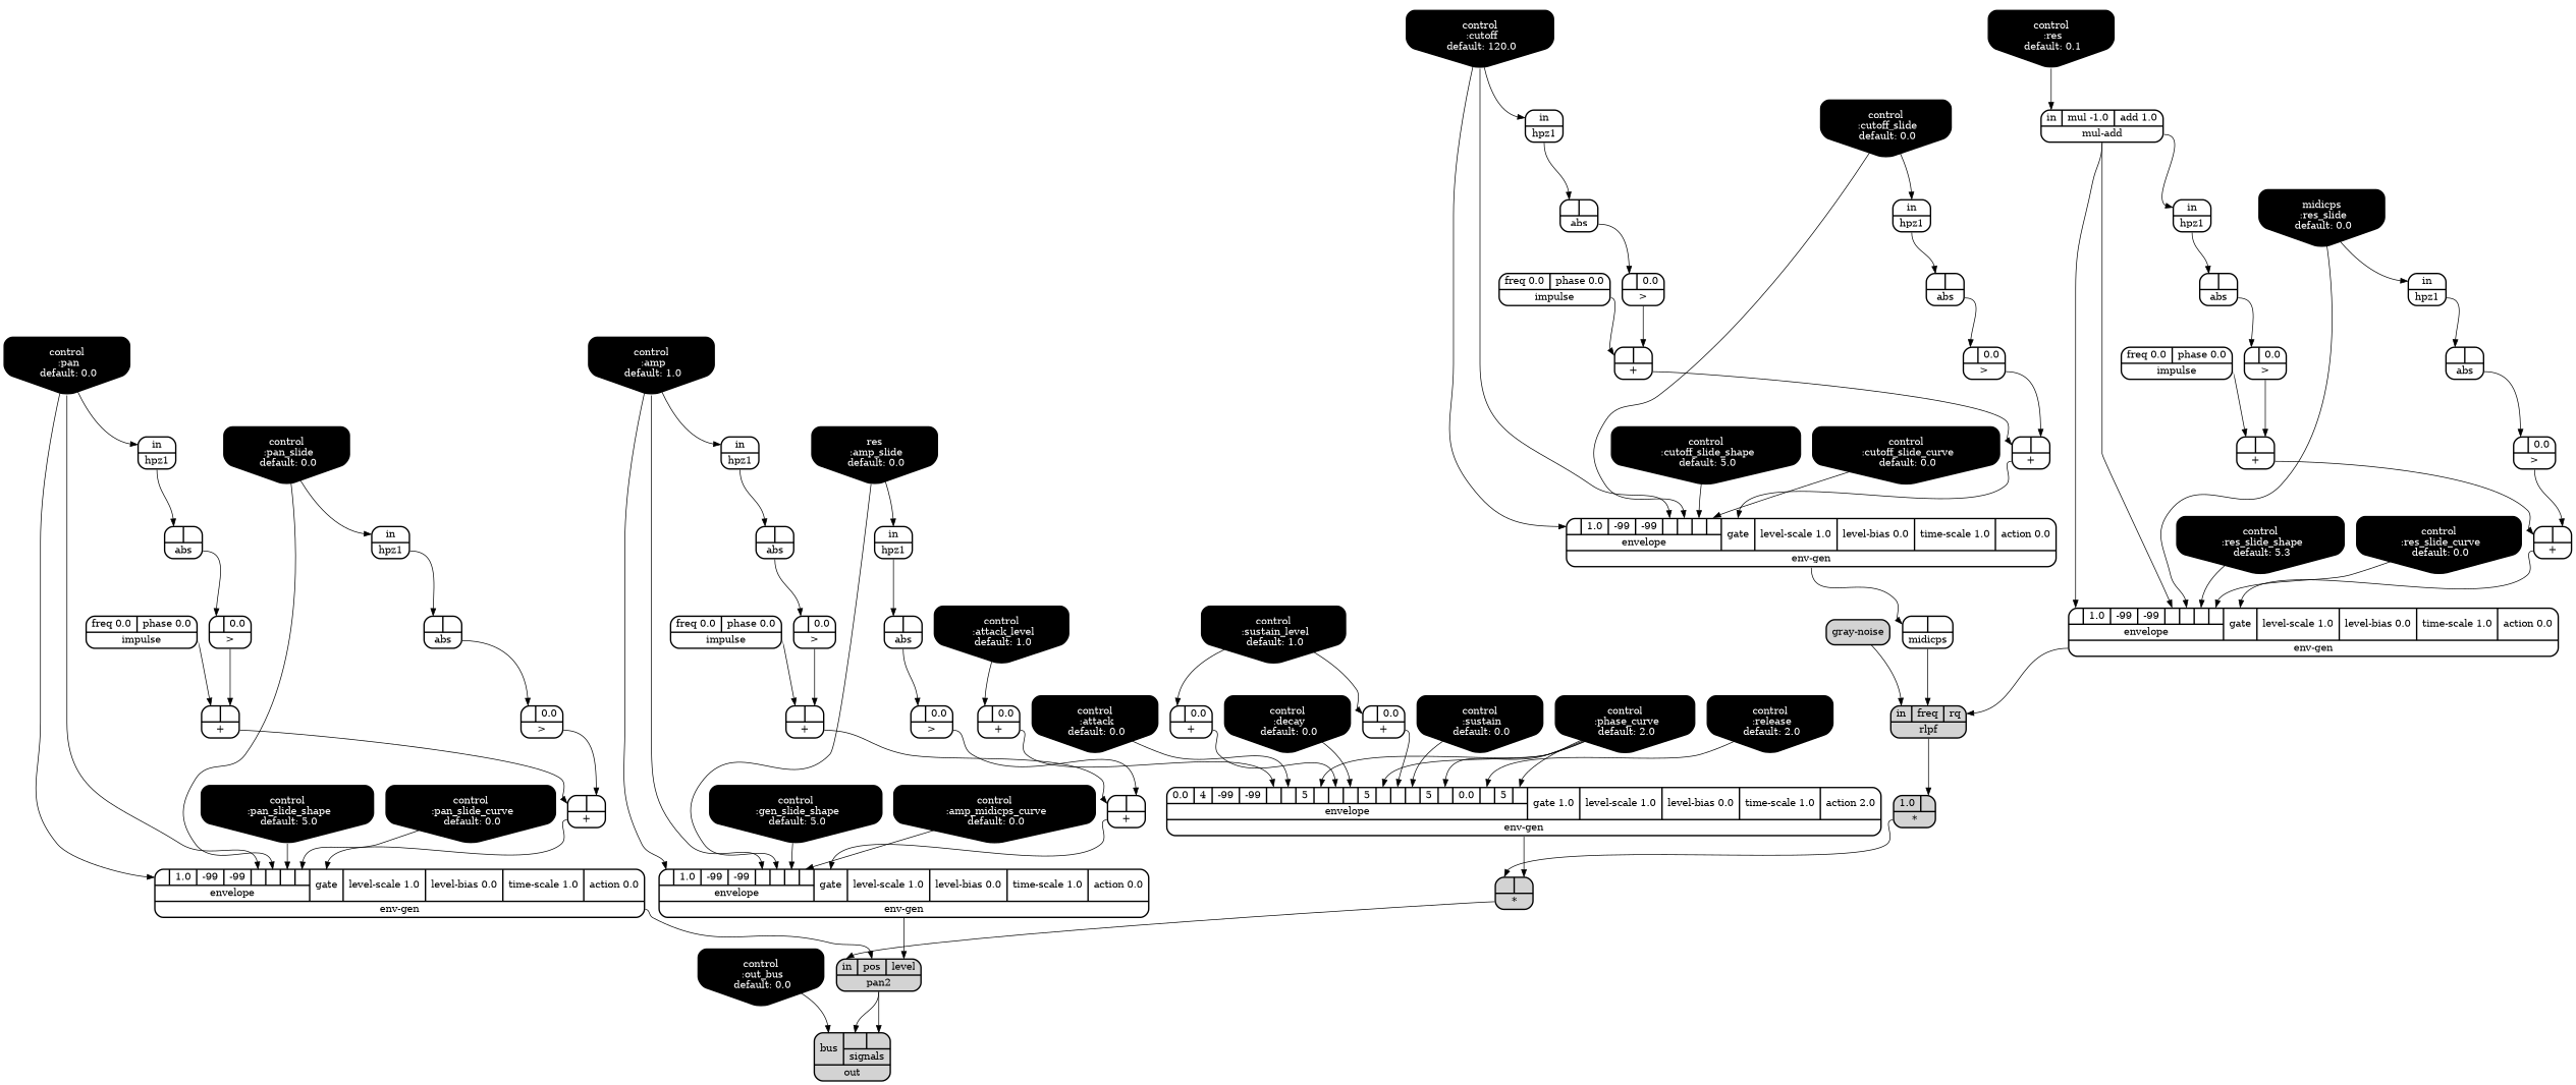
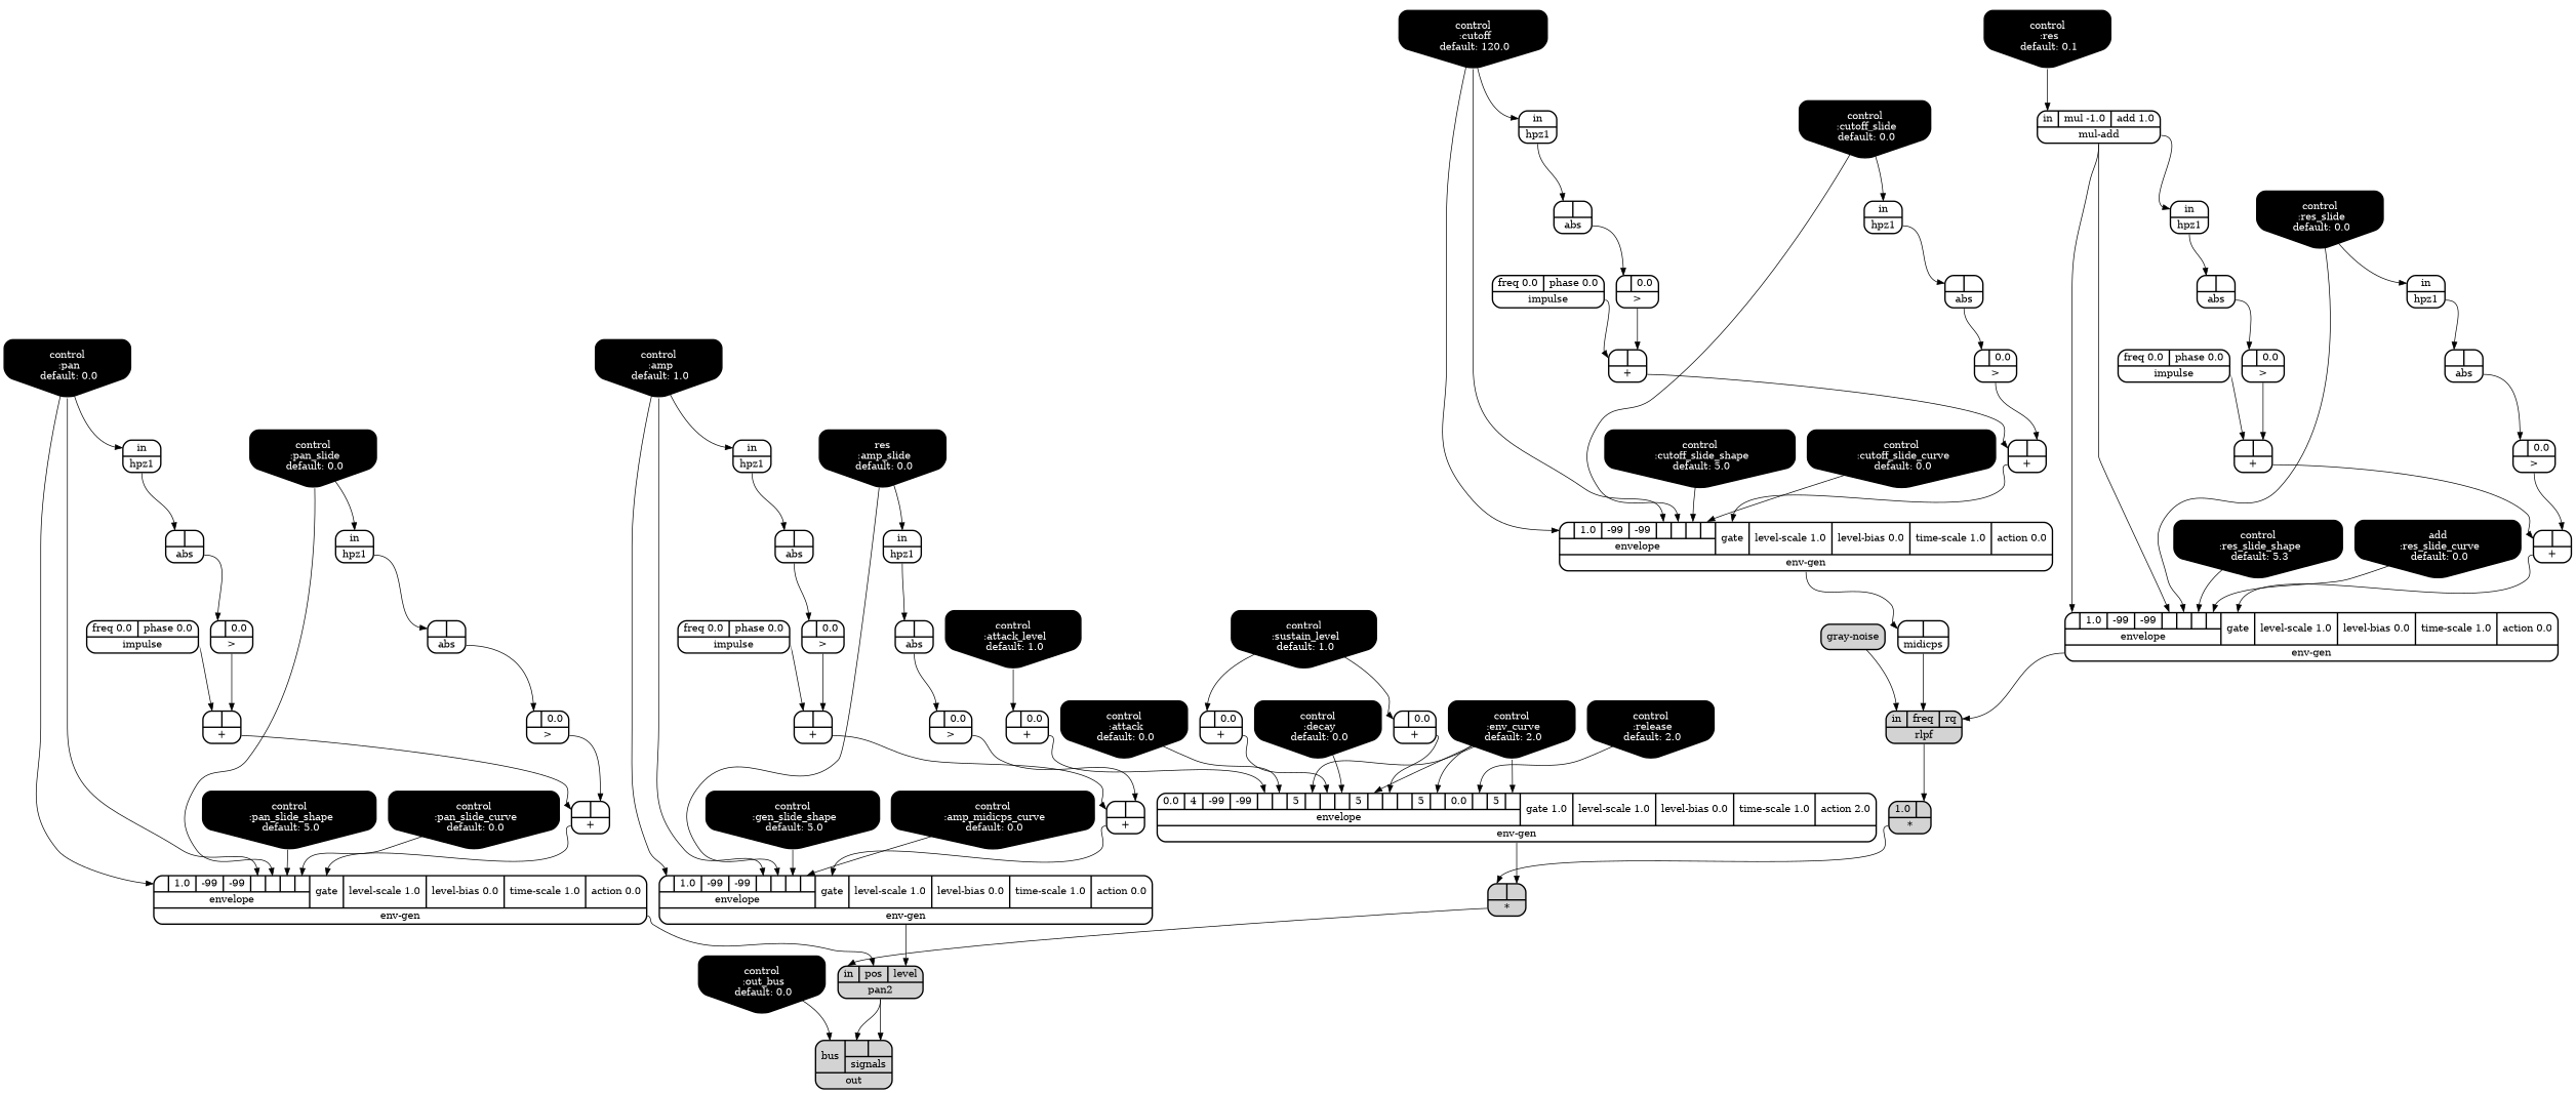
  digraph {
    node [rankdir=LR shape=record style="bold, rounded"]
    edge [headport=a tailport=__UG_NAME__]
    n1 [label="{{ <a> 1.0|<b> } |<__UG_NAME__>* }" style="filled, bold, rounded"]
    n2 [label="{{ <a> |<b> } |<__UG_NAME__>* }" style="filled, bold, rounded"]
    n3 [label="{{ <in> in|<pos> pos|<level> level} |<__UG_NAME__>pan2 }" style="filled, bold, rounded"]
    n4 [label="{{ <bus> bus|{{<signals___pan2___0>|<signals___pan2___1>}|signals}} |<__UG_NAME__>out }" style="filled, bold, rounded"]
    n5 [label="{{ <a> |<b> } |<__UG_NAME__>+ }"]
    n6 [label="{{ <a> |<b> } |<__UG_NAME__>+ }"]
    n7 [label="{{ {{<envelope___control___0>|1.0|-99|-99|<envelope___control___4>|<envelope___control___5>|<envelope___control___6>|<envelope___control___7>}|envelope}|<gate> gate|<level____scale> level-scale 1.0|<level____bias> level-bias 0.0|<time____scale> time-scale 1.0|<action> action 0.0} |<__UG_NAME__>env-gen }"]
    n8 [label="{{ <a> |<b> } |<__UG_NAME__>midicps }"]
    n9 [label="{{ <a> |<b> } |<__UG_NAME__>+ }"]
    n10 [label="{{ <a> |<b> } |<__UG_NAME__>+ }"]
    n11 [label="{{ {{<envelope___mul____add___0>|1.0|-99|-99|<envelope___mul____add___4>|<envelope___control___5>|<envelope___control___6>|<envelope___control___7>}|envelope}|<gate> gate|<level____scale> level-scale 1.0|<level____bias> level-bias 0.0|<time____scale> time-scale 1.0|<action> action 0.0} |<__UG_NAME__>env-gen }"]
    n12 [label="{{ <in> in|<freq> freq|<rq> rq} |<__UG_NAME__>rlpf }" style="filled, bold, rounded"]
    n13 [label="{{ <a> |<b> 0.0} |<__UG_NAME__>+ }"]
    n14 [label="{{ {{0.0|4|-99|-99|<envelope___binary____op____u____gen___4>|<envelope___control___5>|5|<envelope___control___7>|<envelope___binary____op____u____gen___8>|<envelope___control___9>|5|<envelope___control___11>|<envelope___binary____op____u____gen___12>|<envelope___control___13>|5|<envelope___control___15>|0.0|<envelope___control___17>|5|<envelope___control___19>}|envelope}|<gate> gate 1.0|<level____scale> level-scale 1.0|<level____bias> level-bias 0.0|<time____scale> time-scale 1.0|<action> action 2.0} |<__UG_NAME__>env-gen }"]
    n15 [label="{{ <a> |<b> 0.0} |<__UG_NAME__>+ }"]
    n16 [label="{{ <a> |<b> 0.0} |<__UG_NAME__>+ }"]
    n17 [label="{{ <a> |<b> } |<__UG_NAME__>+ }"]
    n18 [label="{{ <a> |<b> } |<__UG_NAME__>+ }"]
    n19 [label="{{ {{<envelope___control___0>|1.0|-99|-99|<envelope___control___4>|<envelope___control___5>|<envelope___control___6>|<envelope___control___7>}|envelope}|<gate> gate|<level____scale> level-scale 1.0|<level____bias> level-bias 0.0|<time____scale> time-scale 1.0|<action> action 0.0} |<__UG_NAME__>env-gen }"]
    n20 [label="{{ <a> |<b> } |<__UG_NAME__>+ }"]
    n21 [label="{{ <a> |<b> } |<__UG_NAME__>+ }"]
    n22 [label="{{ {{<envelope___control___0>|1.0|-99|-99|<envelope___control___4>|<envelope___control___5>|<envelope___control___6>|<envelope___control___7>}|envelope}|<gate> gate|<level____scale> level-scale 1.0|<level____bias> level-bias 0.0|<time____scale> time-scale 1.0|<action> action 0.0} |<__UG_NAME__>env-gen }"]
    n23 [label="{{ <a> |<b> 0.0} |<__UG_NAME__>\> }"]
    n24 [label="{{ <a> |<b> 0.0} |<__UG_NAME__>\> }"]
    n25 [label="{{ <a> |<b> 0.0} |<__UG_NAME__>\> }"]
    n26 [label="{{ <a> |<b> 0.0} |<__UG_NAME__>\> }"]
    n27 [label="{{ <a> |<b> 0.0} |<__UG_NAME__>\> }"]
    n28 [label="{{ <a> |<b> 0.0} |<__UG_NAME__>\> }"]
    n29 [label="{{ <a> |<b> 0.0} |<__UG_NAME__>\> }"]
    n30 [label="{{ <a> |<b> 0.0} |<__UG_NAME__>\> }"]
    n31 [label="{{ <a> |<b> } |<__UG_NAME__>abs }"]
    n32 [label="{{ <a> |<b> } |<__UG_NAME__>abs }"]
    n33 [label="{{ <a> |<b> } |<__UG_NAME__>abs }"]
    n34 [label="{{ <a> |<b> } |<__UG_NAME__>abs }"]
    n35 [label="{{ <a> |<b> } |<__UG_NAME__>abs }"]
    n36 [label="{{ <a> |<b> } |<__UG_NAME__>abs }"]
    n37 [label="{{ <a> |<b> } |<__UG_NAME__>abs }"]
    n38 [label="{{ <a> |<b> } |<__UG_NAME__>abs }"]
    n39 [fillcolor=black fontcolor=white label="control\n :amp\n default: 1.0" shape=invhouse style="rounded, filled, bold" rankdir=""]
    n40 [label="{{ <in> in} |<__UG_NAME__>hpz1 }"]
    n41 [fillcolor=black fontcolor=white label="res\n :amp_slide\n default: 0.0" shape=invhouse style="rounded, filled, bold" rankdir=""]
    n42 [label="{{ <in> in} |<__UG_NAME__>hpz1 }"]
    n43 [fillcolor=black fontcolor=white label="control\n :gen_slide_shape\n default: 5.0" shape=invhouse style="rounded, filled, bold" rankdir=""]
    n44 [fillcolor=black fontcolor=white label="control\n :amp_midicps_curve\n default: 0.0" shape=invhouse style="rounded, filled, bold" rankdir=""]
    n45 [fillcolor=black fontcolor=white label="control\n :pan\n default: 0.0" shape=invhouse style="rounded, filled, bold" rankdir=""]
    n46 [label="{{ <in> in} |<__UG_NAME__>hpz1 }"]
    n47 [fillcolor=black fontcolor=white label="control\n :pan_slide\n default: 0.0" shape=invhouse style="rounded, filled, bold" rankdir=""]
    n48 [label="{{ <in> in} |<__UG_NAME__>hpz1 }"]
    n49 [fillcolor=black fontcolor=white label="control\n :pan_slide_shape\n default: 5.0" shape=invhouse style="rounded, filled, bold" rankdir=""]
    n50 [fillcolor=black fontcolor=white label="control\n :pan_slide_curve\n default: 0.0" shape=invhouse style="rounded, filled, bold" rankdir=""]
    n51 [fillcolor=black fontcolor=white label="control\n :attack\n default: 0.0" shape=invhouse style="rounded, filled, bold" rankdir=""]
-   n52 [fillcolor=black fontcolor=white label="control\n :sustain\n default: 0.0" shape=invhouse style="rounded, filled, bold" rankdir=""]
    n53 [fillcolor=black fontcolor=white label="control\n :decay\n default: 0.0" shape=invhouse style="rounded, filled, bold" rankdir=""]
    n54 [fillcolor=black fontcolor=white label="control\n :release\n default: 2.0" shape=invhouse style="rounded, filled, bold" rankdir=""]
    n55 [fillcolor=black fontcolor=white label="control\n :attack_level\n default: 1.0" shape=invhouse style="rounded, filled, bold" rankdir=""]
    n56 [fillcolor=black fontcolor=white label="control\n :sustain_level\n default: 1.0" shape=invhouse style="rounded, filled, bold" rankdir=""]
-   n57 [fillcolor=black fontcolor=white label="control\n :phase_curve\n default: 2.0" shape=invhouse style="rounded, filled, bold" rankdir=""]
+   n57 [fillcolor=black fontcolor=white label="control\n :env_curve\n default: 2.0" shape=invhouse style="rounded, filled, bold" rankdir=""]
    n58 [fillcolor=black fontcolor=white label="control\n :cutoff\n default: 120.0" shape=invhouse style="rounded, filled, bold" rankdir=""]
    n59 [label="{{ <in> in} |<__UG_NAME__>hpz1 }"]
    n60 [fillcolor=black fontcolor=white label="control\n :cutoff_slide\n default: 0.0" shape=invhouse style="rounded, filled, bold" rankdir=""]
    n61 [label="{{ <in> in} |<__UG_NAME__>hpz1 }"]
    n62 [fillcolor=black fontcolor=white label="control\n :cutoff_slide_shape\n default: 5.0" shape=invhouse style="rounded, filled, bold" rankdir=""]
    n63 [fillcolor=black fontcolor=white label="control\n :cutoff_slide_curve\n default: 0.0" shape=invhouse style="rounded, filled, bold" rankdir=""]
    n64 [fillcolor=black fontcolor=white label="control\n :res\n default: 0.1" shape=invhouse style="rounded, filled, bold" rankdir=""]
    n65 [label="{{ <in> in|<mul> mul -1.0|<add> add 1.0} |<__UG_NAME__>mul-add }"]
    n66 [label="{{ <in> in} |<__UG_NAME__>hpz1 }"]
-   n67 [fillcolor=black fontcolor=white label="midicps\n :res_slide\n default: 0.0" shape=invhouse style="rounded, filled, bold" rankdir=""]
+   n67 [fillcolor=black fontcolor=white label="control\n :res_slide\n default: 0.0" shape=invhouse style="rounded, filled, bold" rankdir=""]
    n68 [label="{{ <in> in} |<__UG_NAME__>hpz1 }"]
    n69 [fillcolor=black fontcolor=white label="control\n :res_slide_shape\n default: 5.3" shape=invhouse style="rounded, filled, bold" rankdir=""]
-   n70 [fillcolor=black fontcolor=white label="control\n :res_slide_curve\n default: 0.0" shape=invhouse style="rounded, filled, bold" rankdir=""]
+   n70 [fillcolor=black fontcolor=white label="add\n :res_slide_curve\n default: 0.0" shape=invhouse style="rounded, filled, bold" rankdir=""]
    n71 [fillcolor=black fontcolor=white label="control\n :out_bus\n default: 0.0" shape=invhouse style="rounded, filled, bold" rankdir=""]
    n72 [label="{<__UG_NAME__>gray-noise }" style="filled, bold, rounded"]
    n73 [label="{{ <freq> freq 0.0|<phase> phase 0.0} |<__UG_NAME__>impulse }"]
    n74 [label="{{ <freq> freq 0.0|<phase> phase 0.0} |<__UG_NAME__>impulse }"]
    n75 [label="{{ <freq> freq 0.0|<phase> phase 0.0} |<__UG_NAME__>impulse }"]
    n76 [label="{{ <freq> freq 0.0|<phase> phase 0.0} |<__UG_NAME__>impulse }"]
    n1 -> n2
    n2 -> n3 [headport=in]
    n3 -> n4 [headport=signals___pan2___0]
    n3 -> n4 [headport=signals___pan2___1]
    n5 -> n6
    n6 -> n7 [headport=gate]
    n7 -> n8
    n8 -> n12 [headport=freq]
    n9 -> n10
    n10 -> n11 [headport=gate]
    n11 -> n12 [headport=rq]
    n12 -> n1 [headport=b]
    n13 -> n14 [headport=envelope___binary____op____u____gen___4]
    n14 -> n2 [headport=b]
    n15 -> n14 [headport=envelope___binary____op____u____gen___8]
    n16 -> n14 [headport=envelope___binary____op____u____gen___12]
    n17 -> n18
    n18 -> n19 [headport=gate]
    n19 -> n3 [headport=pos]
    n20 -> n21
    n21 -> n22 [headport=gate]
    n22 -> n3 [headport=level]
    n23 -> n5 [headport=b]
    n24 -> n6 [headport=b]
    n25 -> n9 [headport=b]
    n26 -> n10 [headport=b]
    n27 -> n17 [headport=b]
    n28 -> n18 [headport=b]
    n29 -> n20 [headport=b]
    n30 -> n21 [headport=b]
    n31 -> n30
    n32 -> n23
    n33 -> n24
    n34 -> n25
    n35 -> n26
    n36 -> n27
    n37 -> n28
    n38 -> n29
    n39 -> n22 [headport=envelope___control___0]
    n39 -> n22 [headport=envelope___control___4]
    n39 -> n40 [headport=in]
    n40 -> n38
    n41 -> n22 [headport=envelope___control___5]
    n41 -> n42 [headport=in]
    n42 -> n31
    n43 -> n22 [headport=envelope___control___6]
    n44 -> n22 [headport=envelope___control___7]
    n45 -> n19 [headport=envelope___control___0]
    n45 -> n19 [headport=envelope___control___4]
    n45 -> n46 [headport=in]
    n46 -> n36
    n47 -> n19 [headport=envelope___control___5]
    n47 -> n48 [headport=in]
    n48 -> n37
    n49 -> n19 [headport=envelope___control___6]
    n50 -> n19 [headport=envelope___control___7]
    n51 -> n14 [headport=envelope___control___5]
-   n52 -> n14 [headport=envelope___control___13]
    n53 -> n14 [headport=envelope___control___9]
    n54 -> n14 [headport=envelope___control___17]
    n55 -> n13
    n56 -> n15
    n56 -> n16
    n57 -> n14 [headport=envelope___control___7]
    n57 -> n14 [headport=envelope___control___11]
    n57 -> n14 [headport=envelope___control___15]
    n57 -> n14 [headport=envelope___control___19]
    n58 -> n7 [headport=envelope___control___0]
    n58 -> n7 [headport=envelope___control___4]
    n58 -> n59 [headport=in]
    n59 -> n32
    n60 -> n7 [headport=envelope___control___5]
    n60 -> n61 [headport=in]
    n61 -> n33
    n62 -> n7 [headport=envelope___control___6]
    n63 -> n7 [headport=envelope___control___7]
    n64 -> n65 [headport=in]
    n65 -> n11 [headport=envelope___mul____add___0]
    n65 -> n11 [headport=envelope___mul____add___4]
    n65 -> n66 [headport=in]
    n66 -> n34
    n67 -> n11 [headport=envelope___control___5]
    n67 -> n68 [headport=in]
    n68 -> n35
    n69 -> n11 [headport=envelope___control___6]
    n70 -> n11 [headport=envelope___control___7]
    n71 -> n4 [headport=bus]
    n72 -> n12 [headport=in]
    n73 -> n5
    n74 -> n9
    n75 -> n17
    n76 -> n20
  }
